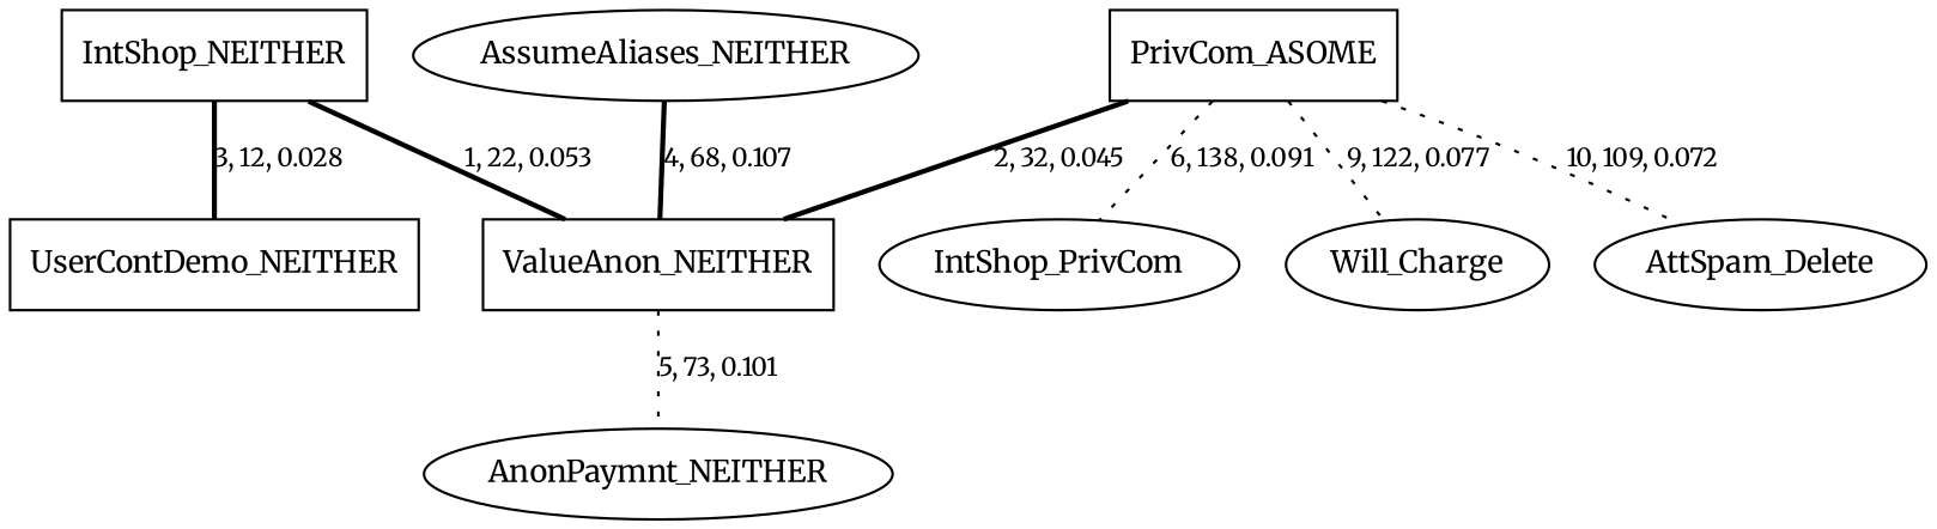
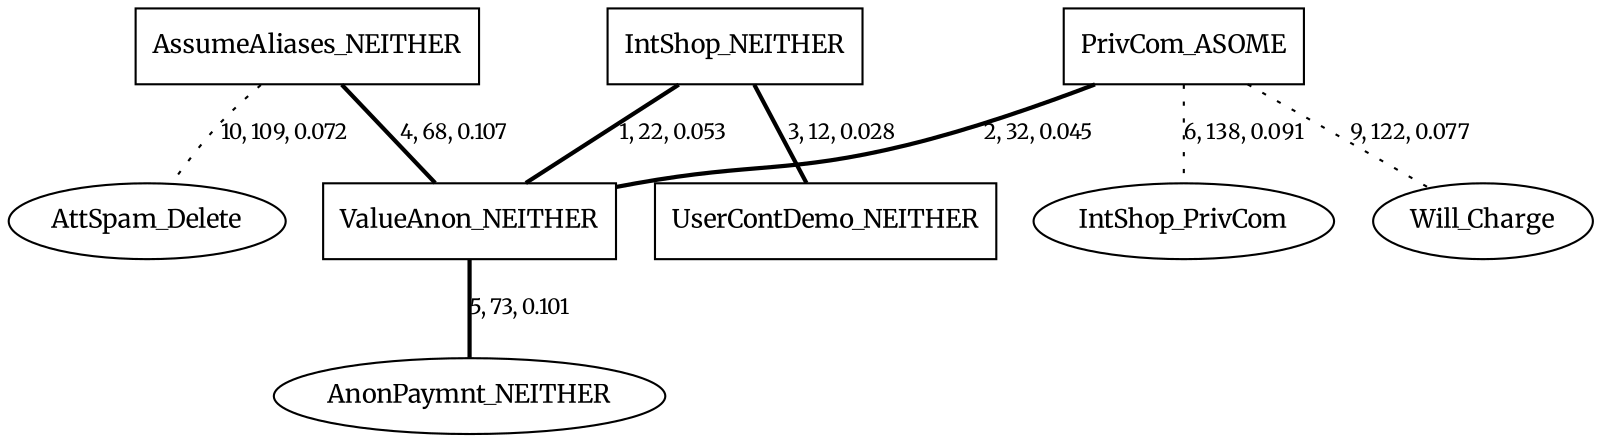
  graph {
    fontname=Merriweather
    node [fontname=Merriweather fontsize=12]
    edge [fontname=Merriweather fontsize=10 style=bold]
    n1 [label=IntShop_NEITHER shape=box]
    n2 [label=UserContDemo_NEITHER shape=box]
    n3 [label=ValueAnon_NEITHER shape=box]
    n4 [label=AnonPaymnt_NEITHER]
-   n5 [label=AssumeAliases_NEITHER]
+   n5 [label=AssumeAliases_NEITHER shape=box]
    n6 [label=IntShop_PrivCom]
    n7 [label=PrivCom_ASOME shape=box]
    n8 [label=Will_Charge]
    n9 [label=AttSpam_Delete]
    n1 -- n2 [label="3, 12, 0.028"]
    n1 -- n3 [label="1, 22, 0.053"]
-   n3 -- n4 [label="5, 73, 0.101" style=dotted]
+   n3 -- n4 [label="5, 73, 0.101"]
    n5 -- n3 [label="4, 68, 0.107"]
    n7 -- n3 [label="2, 32, 0.045"]
    n7 -- n6 [label="6, 138, 0.091" style=dotted]
    n7 -- n8 [label="9, 122, 0.077" style=dotted]
-   n7 -- n9 [label="10, 109, 0.072" style=dotted]
+   n5 -- n9 [label="10, 109, 0.072" style=dotted]
  }
